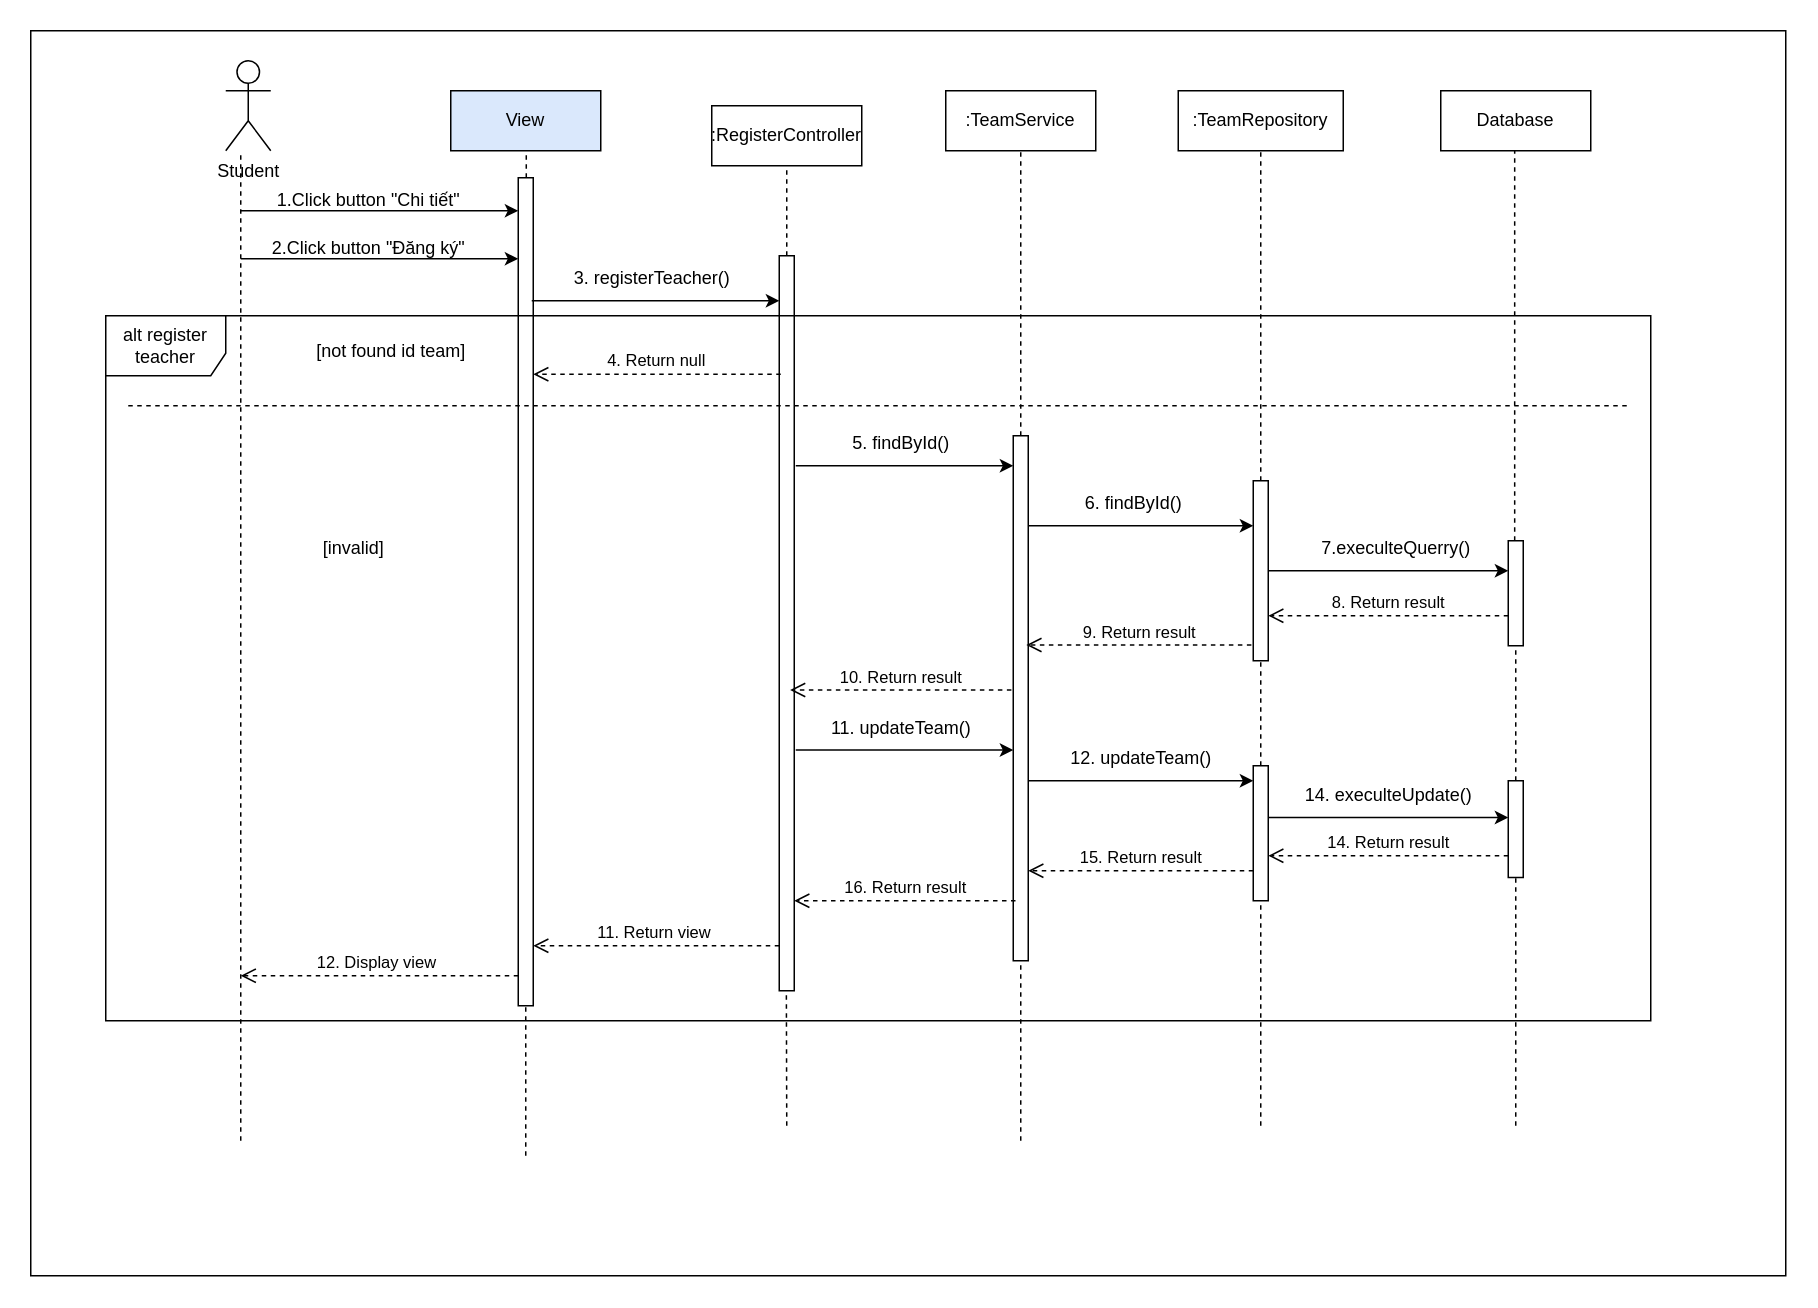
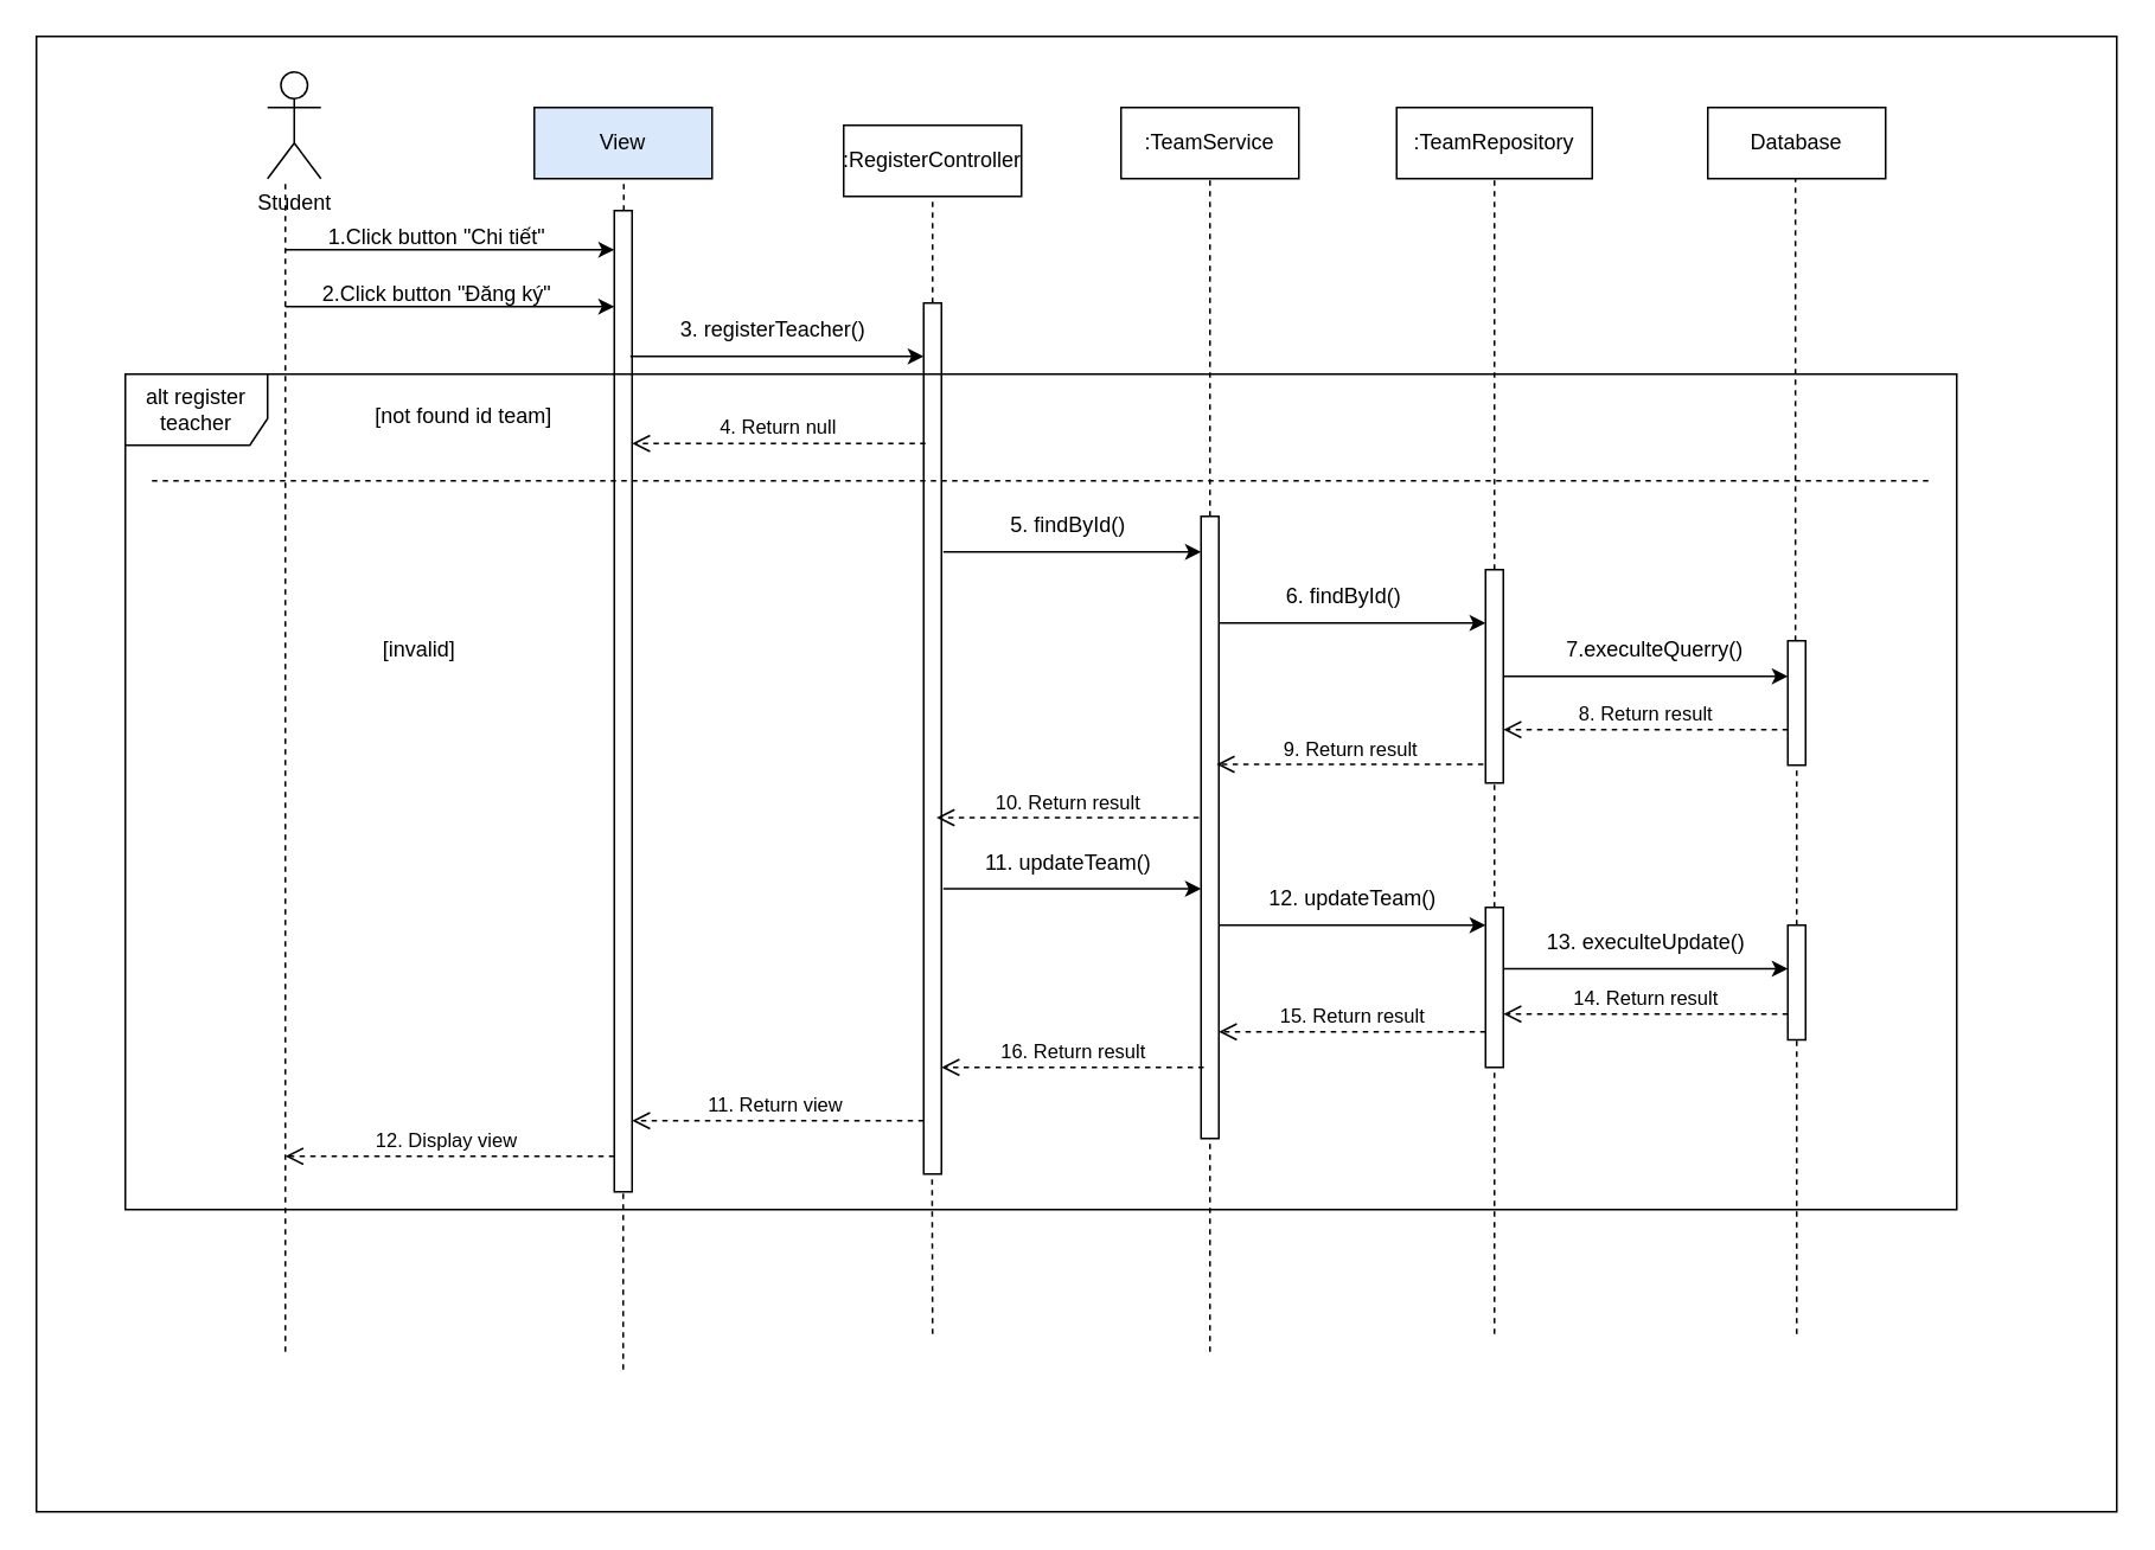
  <mxCell id="0" />
  <mxCell id="1" parent="0" />
  <mxCell id="2" value="" style="rounded=0;whiteSpace=wrap;html=1;" vertex="1" parent="1"><mxGeometry x="20" y="20" width="1170" height="830" as="geometry" /></mxCell>
  <mxCell id="3" value="View" style="rounded=0;whiteSpace=wrap;html=1;fillColor=#dae8fc;" parent="1" vertex="1"><mxGeometry x="300" y="60" width="100" height="40" as="geometry" /></mxCell>
  <mxCell id="4" value="Student" style="shape=umlActor;verticalLabelPosition=bottom;verticalAlign=top;html=1;outlineConnect=0;" parent="1" vertex="1"><mxGeometry x="150" y="40" width="30" height="60" as="geometry" /></mxCell>
  <mxCell id="5" value=":RegisterController" style="rounded=0;whiteSpace=wrap;html=1;" parent="1" vertex="1"><mxGeometry x="474" y="70" width="100" height="40" as="geometry" /></mxCell>
  <mxCell id="6" value=":TeamService" style="rounded=0;whiteSpace=wrap;html=1;" parent="1" vertex="1"><mxGeometry x="630" y="60" width="100" height="40" as="geometry" /></mxCell>
  <mxCell id="7" value=":TeamRepository" style="rounded=0;whiteSpace=wrap;html=1;" parent="1" vertex="1"><mxGeometry x="785" y="60" width="110" height="40" as="geometry" /></mxCell>
  <mxCell id="8" value="Database" style="rounded=0;whiteSpace=wrap;html=1;" parent="1" vertex="1"><mxGeometry x="960" y="60" width="100" height="40" as="geometry" /></mxCell>
  <mxCell id="9" value="" style="endArrow=none;dashed=1;html=1;rounded=0;" parent="1" edge="1"><mxGeometry width="50" height="50" relative="1" as="geometry"><mxPoint x="160" y="760" as="sourcePoint" /><mxPoint x="160" y="100" as="targetPoint" /></mxGeometry></mxCell>
  <mxCell id="10" value="" style="endArrow=none;dashed=1;html=1;rounded=0;" parent="1" source="18" edge="1"><mxGeometry width="50" height="50" relative="1" as="geometry"><mxPoint x="349.64" y="610" as="sourcePoint" /><mxPoint x="350.35" y="100" as="targetPoint" /></mxGeometry></mxCell>
  <mxCell id="11" value="" style="endArrow=none;dashed=1;html=1;rounded=0;" parent="1" source="20" target="5" edge="1"><mxGeometry width="50" height="50" relative="1" as="geometry"><mxPoint x="523.29" y="610" as="sourcePoint" /><mxPoint x="523.29" y="100" as="targetPoint" /></mxGeometry></mxCell>
  <mxCell id="12" value="" style="endArrow=none;dashed=1;html=1;rounded=0;" parent="1" source="24" target="6" edge="1"><mxGeometry width="50" height="50" relative="1" as="geometry"><mxPoint x="680" y="610" as="sourcePoint" /><mxPoint x="680" y="100" as="targetPoint" /></mxGeometry></mxCell>
  <mxCell id="13" value="" style="endArrow=none;dashed=1;html=1;rounded=0;" parent="1" source="26" target="7" edge="1"><mxGeometry width="50" height="50" relative="1" as="geometry"><mxPoint x="839.29" y="610" as="sourcePoint" /><mxPoint x="839.29" y="100" as="targetPoint" /></mxGeometry></mxCell>
  <mxCell id="14" value="" style="endArrow=none;dashed=1;html=1;rounded=0;" parent="1" source="28" edge="1"><mxGeometry width="50" height="50" relative="1" as="geometry"><mxPoint x="1009.29" y="610" as="sourcePoint" /><mxPoint x="1009.29" y="100" as="targetPoint" /></mxGeometry></mxCell>
  <mxCell id="15" value="" style="endArrow=classic;html=1;rounded=0;" parent="1" target="18" edge="1"><mxGeometry width="50" height="50" relative="1" as="geometry"><mxPoint x="160" y="140" as="sourcePoint" /><mxPoint x="340" y="140" as="targetPoint" /></mxGeometry></mxCell>
  <mxCell id="16" value="1.Click button &quot;Chi tiết&quot;" style="text;html=1;align=center;verticalAlign=middle;resizable=0;points=[];autosize=1;strokeColor=none;fillColor=none;" parent="1" vertex="1"><mxGeometry x="170" y="118" width="150" height="30" as="geometry" /></mxCell>
  <mxCell id="17" value="" style="endArrow=none;dashed=1;html=1;rounded=0;" parent="1" target="18" edge="1"><mxGeometry width="50" height="50" relative="1" as="geometry"><mxPoint x="350" y="770" as="sourcePoint" /><mxPoint x="350.35" y="100" as="targetPoint" /></mxGeometry></mxCell>
  <mxCell id="18" value="" style="html=1;points=[[0,0,0,0,5],[0,1,0,0,-5],[1,0,0,0,5],[1,1,0,0,-5]];perimeter=orthogonalPerimeter;outlineConnect=0;targetShapes=umlLifeline;portConstraint=eastwest;newEdgeStyle={&quot;curved&quot;:0,&quot;rounded&quot;:0};" parent="1" vertex="1"><mxGeometry x="345" y="118" width="10" height="552" as="geometry" /></mxCell>
  <mxCell id="19" value="" style="endArrow=none;dashed=1;html=1;rounded=0;" parent="1" edge="1"><mxGeometry width="50" height="50" relative="1" as="geometry"><mxPoint x="524" y="750" as="sourcePoint" /><mxPoint x="523.71" y="650" as="targetPoint" /></mxGeometry></mxCell>
  <mxCell id="20" value="" style="html=1;points=[[0,0,0,0,5],[0,1,0,0,-5],[1,0,0,0,5],[1,1,0,0,-5]];perimeter=orthogonalPerimeter;outlineConnect=0;targetShapes=umlLifeline;portConstraint=eastwest;newEdgeStyle={&quot;curved&quot;:0,&quot;rounded&quot;:0};" parent="1" vertex="1"><mxGeometry x="519" y="170" width="10" height="490" as="geometry" /></mxCell>
  <mxCell id="21" value="" style="endArrow=classic;html=1;rounded=0;" parent="1" edge="1"><mxGeometry width="50" height="50" relative="1" as="geometry"><mxPoint x="354" y="200" as="sourcePoint" /><mxPoint x="519" y="200" as="targetPoint" /></mxGeometry></mxCell>
  <mxCell id="22" value="3. registerTeacher()" style="text;html=1;align=center;verticalAlign=middle;resizable=0;points=[];autosize=1;strokeColor=none;fillColor=none;" parent="1" vertex="1"><mxGeometry x="369" y="170" width="130" height="30" as="geometry" /></mxCell>
  <mxCell id="23" value="" style="endArrow=none;dashed=1;html=1;rounded=0;" parent="1" target="24" edge="1"><mxGeometry width="50" height="50" relative="1" as="geometry"><mxPoint x="680" y="760" as="sourcePoint" /><mxPoint x="680" y="100" as="targetPoint" /></mxGeometry></mxCell>
  <mxCell id="24" value="" style="html=1;points=[[0,0,0,0,5],[0,1,0,0,-5],[1,0,0,0,5],[1,1,0,0,-5]];perimeter=orthogonalPerimeter;outlineConnect=0;targetShapes=umlLifeline;portConstraint=eastwest;newEdgeStyle={&quot;curved&quot;:0,&quot;rounded&quot;:0};" parent="1" vertex="1"><mxGeometry x="675" y="290" width="10" height="350" as="geometry" /></mxCell>
  <mxCell id="25" value="" style="endArrow=none;dashed=1;html=1;rounded=0;" parent="1" target="26" edge="1" source="58"><mxGeometry width="50" height="50" relative="1" as="geometry"><mxPoint x="840" y="810" as="sourcePoint" /><mxPoint x="840" y="100" as="targetPoint" /></mxGeometry></mxCell>
  <mxCell id="26" value="" style="html=1;points=[[0,0,0,0,5],[0,1,0,0,-5],[1,0,0,0,5],[1,1,0,0,-5]];perimeter=orthogonalPerimeter;outlineConnect=0;targetShapes=umlLifeline;portConstraint=eastwest;newEdgeStyle={&quot;curved&quot;:0,&quot;rounded&quot;:0};" parent="1" vertex="1"><mxGeometry x="835" y="320" width="10" height="120" as="geometry" /></mxCell>
  <mxCell id="27" value="" style="endArrow=none;dashed=1;html=1;rounded=0;" parent="1" target="28" edge="1" source="56"><mxGeometry width="50" height="50" relative="1" as="geometry"><mxPoint x="1010" y="810" as="sourcePoint" /><mxPoint x="1009.29" y="100" as="targetPoint" /></mxGeometry></mxCell>
  <mxCell id="28" value="" style="html=1;points=[[0,0,0,0,5],[0,1,0,0,-5],[1,0,0,0,5],[1,1,0,0,-5]];perimeter=orthogonalPerimeter;outlineConnect=0;targetShapes=umlLifeline;portConstraint=eastwest;newEdgeStyle={&quot;curved&quot;:0,&quot;rounded&quot;:0};" parent="1" vertex="1"><mxGeometry x="1005" y="360" width="10" height="70" as="geometry" /></mxCell>
  <mxCell id="29" value="" style="endArrow=classic;html=1;rounded=0;" parent="1" edge="1"><mxGeometry width="50" height="50" relative="1" as="geometry"><mxPoint x="530" y="310" as="sourcePoint" /><mxPoint x="675" y="310" as="targetPoint" /></mxGeometry></mxCell>
  <mxCell id="30" value="5. findById()" style="text;html=1;align=center;verticalAlign=middle;resizable=0;points=[];autosize=1;strokeColor=none;fillColor=none;" parent="1" vertex="1"><mxGeometry x="555" y="280" width="90" height="30" as="geometry" /></mxCell>
  <mxCell id="31" value="" style="endArrow=classic;html=1;rounded=0;" parent="1" edge="1"><mxGeometry width="50" height="50" relative="1" as="geometry"><mxPoint x="685" y="350" as="sourcePoint" /><mxPoint x="835" y="350" as="targetPoint" /></mxGeometry></mxCell>
  <mxCell id="32" value="6. findById()" style="text;html=1;align=center;verticalAlign=middle;resizable=0;points=[];autosize=1;strokeColor=none;fillColor=none;" parent="1" vertex="1"><mxGeometry x="710" y="320" width="90" height="30" as="geometry" /></mxCell>
  <mxCell id="33" value="" style="endArrow=classic;html=1;rounded=0;" parent="1" edge="1"><mxGeometry width="50" height="50" relative="1" as="geometry"><mxPoint x="845" y="380" as="sourcePoint" /><mxPoint x="1005" y="380" as="targetPoint" /></mxGeometry></mxCell>
  <mxCell id="34" value="7.execulteQuerry()" style="text;html=1;align=center;verticalAlign=middle;resizable=0;points=[];autosize=1;strokeColor=none;fillColor=none;" parent="1" vertex="1"><mxGeometry x="870" y="350" width="120" height="30" as="geometry" /></mxCell>
  <mxCell id="35" value="4. Return null" style="html=1;verticalAlign=bottom;endArrow=open;dashed=1;endSize=8;curved=0;rounded=0;" parent="1" edge="1"><mxGeometry relative="1" as="geometry"><mxPoint x="520" y="249" as="sourcePoint" /><mxPoint x="355" y="249" as="targetPoint" /></mxGeometry></mxCell>
  <mxCell id="36" value="[not found id team]" style="text;html=1;align=center;verticalAlign=middle;resizable=0;points=[];autosize=1;strokeColor=none;fillColor=none;" parent="1" vertex="1"><mxGeometry x="200" y="219" width="120" height="30" as="geometry" /></mxCell>
  <mxCell id="37" value="[invalid]" style="text;html=1;align=center;verticalAlign=middle;resizable=0;points=[];autosize=1;strokeColor=none;fillColor=none;" parent="1" vertex="1"><mxGeometry x="205" y="350" width="60" height="30" as="geometry" /></mxCell>
  <mxCell id="38" value="" style="endArrow=none;dashed=1;html=1;rounded=0;" parent="1" edge="1"><mxGeometry width="50" height="50" relative="1" as="geometry"><mxPoint x="85" y="270" as="sourcePoint" /><mxPoint x="1085" y="270" as="targetPoint" /></mxGeometry></mxCell>
  <mxCell id="39" value="8. Return result" style="html=1;verticalAlign=bottom;endArrow=open;dashed=1;endSize=8;curved=0;rounded=0;" parent="1" edge="1"><mxGeometry relative="1" as="geometry"><mxPoint x="1005" y="410" as="sourcePoint" /><mxPoint x="845" y="410" as="targetPoint" /></mxGeometry></mxCell>
  <mxCell id="40" value="9. Return result" style="html=1;verticalAlign=bottom;endArrow=open;dashed=1;endSize=8;curved=0;rounded=0;" parent="1" edge="1"><mxGeometry relative="1" as="geometry"><mxPoint x="833.75" y="429.5" as="sourcePoint" /><mxPoint x="683.75" y="429.5" as="targetPoint" /></mxGeometry></mxCell>
  <mxCell id="41" value="10. Return result" style="html=1;verticalAlign=bottom;endArrow=open;dashed=1;endSize=8;curved=0;rounded=0;" parent="1" edge="1"><mxGeometry relative="1" as="geometry"><mxPoint x="673.75" y="459.5" as="sourcePoint" /><mxPoint x="526.25" y="459.5" as="targetPoint" /></mxGeometry></mxCell>
  <mxCell id="42" value="11. Return view&amp;nbsp;" style="html=1;verticalAlign=bottom;endArrow=open;dashed=1;endSize=8;curved=0;rounded=0;" parent="1" edge="1"><mxGeometry relative="1" as="geometry"><mxPoint x="519" y="630" as="sourcePoint" /><mxPoint x="355" y="630" as="targetPoint" /></mxGeometry></mxCell>
  <mxCell id="43" value="12. Display view&amp;nbsp;" style="html=1;verticalAlign=bottom;endArrow=open;dashed=1;endSize=8;curved=0;rounded=0;" parent="1" edge="1"><mxGeometry relative="1" as="geometry"><mxPoint x="345" y="650" as="sourcePoint" /><mxPoint x="160" y="650" as="targetPoint" /></mxGeometry></mxCell>
  <mxCell id="44" value="alt register teacher" style="shape=umlFrame;whiteSpace=wrap;html=1;pointerEvents=0;width=80;height=40;" parent="1" vertex="1"><mxGeometry x="70" y="210" width="1030" height="470" as="geometry" /></mxCell>
  <mxCell id="45" value="" style="endArrow=classic;html=1;rounded=0;" edge="1" parent="1"><mxGeometry width="50" height="50" relative="1" as="geometry"><mxPoint x="160" y="172" as="sourcePoint" /><mxPoint x="345" y="172" as="targetPoint" /></mxGeometry></mxCell>
  <mxCell id="46" value="2.Click button &quot;Đăng ký&quot;" style="text;html=1;align=center;verticalAlign=middle;resizable=0;points=[];autosize=1;strokeColor=none;fillColor=none;" vertex="1" parent="1"><mxGeometry x="170" y="150" width="150" height="30" as="geometry" /></mxCell>
  <mxCell id="47" value="" style="endArrow=classic;html=1;rounded=0;" edge="1" parent="1"><mxGeometry width="50" height="50" relative="1" as="geometry"><mxPoint x="530" y="499.5" as="sourcePoint" /><mxPoint x="675" y="499.5" as="targetPoint" /></mxGeometry></mxCell>
  <mxCell id="48" value="11. updateTeam()" style="text;html=1;align=center;verticalAlign=middle;resizable=0;points=[];autosize=1;strokeColor=none;fillColor=none;" vertex="1" parent="1"><mxGeometry x="540" y="469.5" width="120" height="30" as="geometry" /></mxCell>
  <mxCell id="49" value="" style="endArrow=classic;html=1;rounded=0;" edge="1" parent="1" source="24"><mxGeometry width="50" height="50" relative="1" as="geometry"><mxPoint x="690" y="520" as="sourcePoint" /><mxPoint x="835" y="520" as="targetPoint" /></mxGeometry></mxCell>
  <mxCell id="50" value="12. updateTeam()" style="text;html=1;align=center;verticalAlign=middle;resizable=0;points=[];autosize=1;strokeColor=none;fillColor=none;" vertex="1" parent="1"><mxGeometry x="700" y="490" width="120" height="30" as="geometry" /></mxCell>
  <mxCell id="51" value="" style="endArrow=classic;html=1;rounded=0;" edge="1" parent="1" target="56"><mxGeometry width="50" height="50" relative="1" as="geometry"><mxPoint x="845" y="544.5" as="sourcePoint" /><mxPoint x="990" y="544.5" as="targetPoint" /></mxGeometry></mxCell>
- <mxCell id="52" value="14. execulteUpdate()" style="text;html=1;align=center;verticalAlign=middle;resizable=0;points=[];autosize=1;strokeColor=none;fillColor=none;" vertex="1" parent="1"><mxGeometry x="860" y="514.5" width="130" height="30" as="geometry" /></mxCell>
+ <mxCell id="52" value="13. execulteUpdate()" style="text;html=1;align=center;verticalAlign=middle;resizable=0;points=[];autosize=1;strokeColor=none;fillColor=none;" vertex="1" parent="1"><mxGeometry x="860" y="514.5" width="130" height="30" as="geometry" /></mxCell>
  <mxCell id="53" value="14. Return result" style="html=1;verticalAlign=bottom;endArrow=open;dashed=1;endSize=8;curved=0;rounded=0;" edge="1" parent="1"><mxGeometry relative="1" as="geometry"><mxPoint x="1005" y="570" as="sourcePoint" /><mxPoint x="845" y="570" as="targetPoint" /></mxGeometry></mxCell>
  <mxCell id="54" value="15. Return result" style="html=1;verticalAlign=bottom;endArrow=open;dashed=1;endSize=8;curved=0;rounded=0;" edge="1" parent="1"><mxGeometry relative="1" as="geometry"><mxPoint x="835" y="580" as="sourcePoint" /><mxPoint x="685" y="580" as="targetPoint" /></mxGeometry></mxCell>
  <mxCell id="55" value="" style="endArrow=none;dashed=1;html=1;rounded=0;" edge="1" parent="1" target="56"><mxGeometry width="50" height="50" relative="1" as="geometry"><mxPoint x="1010" y="750" as="sourcePoint" /><mxPoint x="1010" y="430" as="targetPoint" /></mxGeometry></mxCell>
  <mxCell id="56" value="" style="html=1;points=[[0,0,0,0,5],[0,1,0,0,-5],[1,0,0,0,5],[1,1,0,0,-5]];perimeter=orthogonalPerimeter;outlineConnect=0;targetShapes=umlLifeline;portConstraint=eastwest;newEdgeStyle={&quot;curved&quot;:0,&quot;rounded&quot;:0};" vertex="1" parent="1"><mxGeometry x="1005" y="520" width="10" height="64.5" as="geometry" /></mxCell>
  <mxCell id="57" value="" style="endArrow=none;dashed=1;html=1;rounded=0;" edge="1" parent="1" target="58"><mxGeometry width="50" height="50" relative="1" as="geometry"><mxPoint x="840" y="750" as="sourcePoint" /><mxPoint x="840" y="440" as="targetPoint" /></mxGeometry></mxCell>
  <mxCell id="58" value="" style="html=1;points=[[0,0,0,0,5],[0,1,0,0,-5],[1,0,0,0,5],[1,1,0,0,-5]];perimeter=orthogonalPerimeter;outlineConnect=0;targetShapes=umlLifeline;portConstraint=eastwest;newEdgeStyle={&quot;curved&quot;:0,&quot;rounded&quot;:0};" vertex="1" parent="1"><mxGeometry x="835" y="510" width="10" height="90" as="geometry" /></mxCell>
  <mxCell id="59" value="16. Return result" style="html=1;verticalAlign=bottom;endArrow=open;dashed=1;endSize=8;curved=0;rounded=0;" edge="1" parent="1"><mxGeometry relative="1" as="geometry"><mxPoint x="676.5" y="600" as="sourcePoint" /><mxPoint x="529" y="600" as="targetPoint" /></mxGeometry></mxCell>
